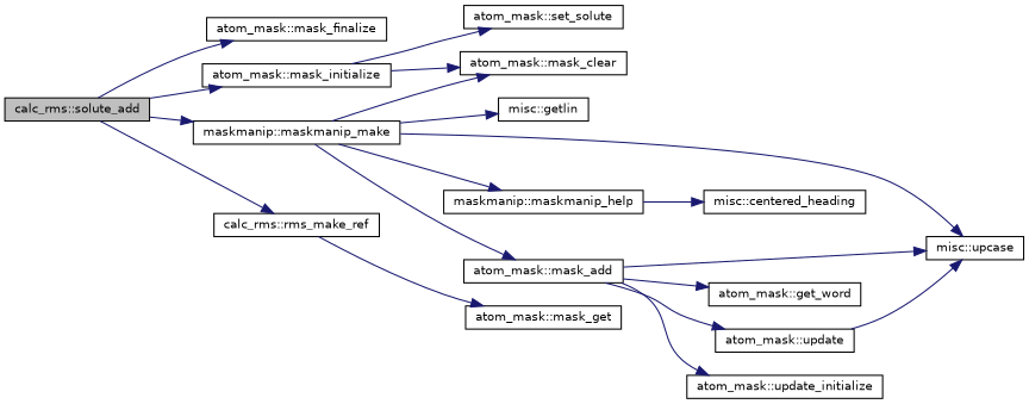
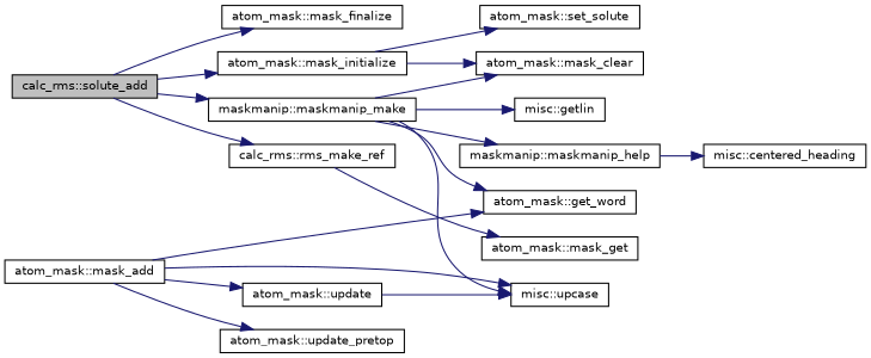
  digraph {
    rankdir=LR
    node [color=black fillcolor=white fontname=Helvetica fontsize=10 shape=record style=filled]
    edge [color=midnightblue fontname=Helvetica fontsize=10 labelfontname=Helvetica labelfontsize=10 style=solid]
    n1 [fillcolor=grey75 fontcolor=black height=0.2 label="calc_rms::solute_add" width=0.4]
    n2 [height=0.2 label="atom_mask::mask_finalize" width=0.4]
    n3 [height=0.2 label="atom_mask::mask_initialize" width=0.4]
    n4 [height=0.2 label="maskmanip::maskmanip_make" width=0.4]
    n5 [height=0.2 label="calc_rms::rms_make_ref" width=0.4]
    n6 [height=0.2 label="atom_mask::mask_clear" width=0.4]
    n7 [height=0.2 label="atom_mask::set_solute" width=0.4]
    n8 [height=0.2 label="misc::getlin" width=0.4]
    n9 [height=0.2 label="misc::upcase" width=0.4]
    n10 [height=0.2 label="maskmanip::maskmanip_help" width=0.4]
    n11 [height=0.2 label="atom_mask::mask_add" width=0.4]
    n12 [height=0.2 label="atom_mask::mask_get" width=0.4]
    n13 [height=0.2 label="misc::centered_heading" width=0.4]
    n14 [height=0.2 label="atom_mask::get_word" width=0.4]
    n15 [height=0.2 label="atom_mask::update" width=0.4]
-   n16 [height=0.2 label="atom_mask::update_initialize" width=0.4]
+   n16 [height=0.2 label="atom_mask::update_pretop" width=0.4]
    n1 -> n2
    n1 -> n3
    n1 -> n4
    n1 -> n5
    n3 -> n6
    n3 -> n7
    n4 -> n6
    n4 -> n8
    n4 -> n9
    n4 -> n10
-   n4 -> n11
+   n4 -> n14
    n5 -> n12
    n10 -> n13
    n11 -> n9
    n11 -> n14
    n11 -> n15
    n11 -> n16
    n15 -> n9
  }
